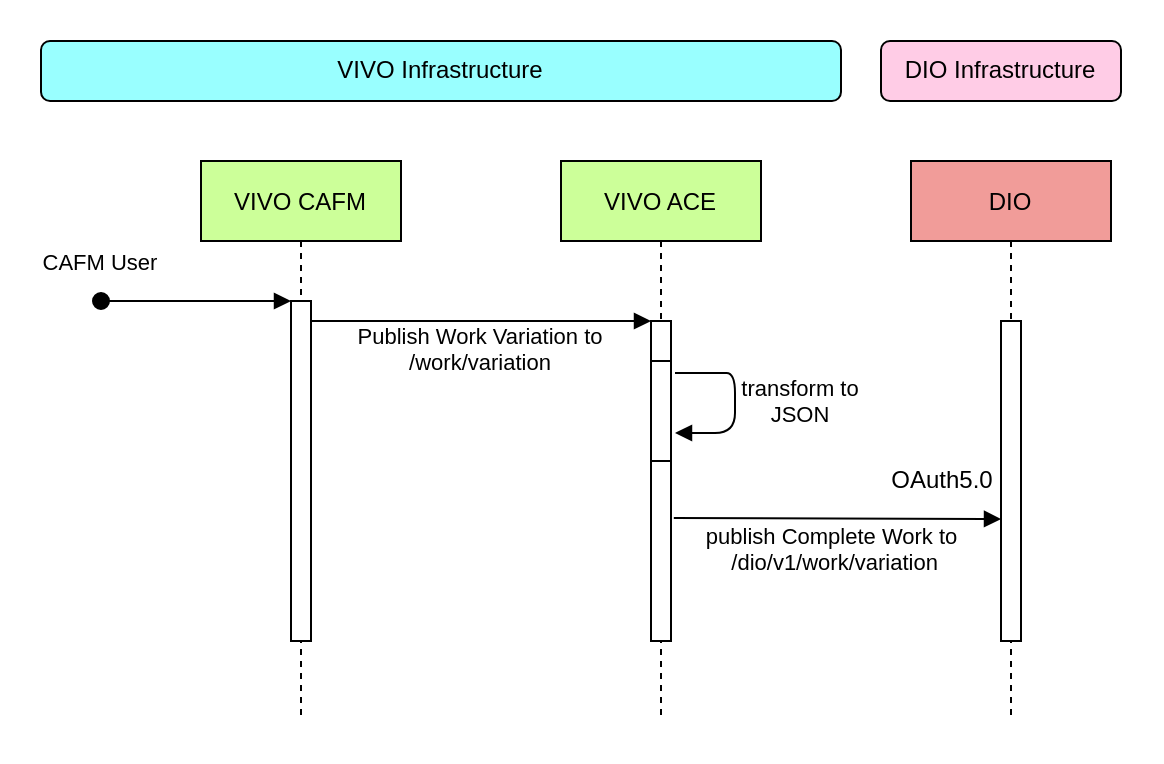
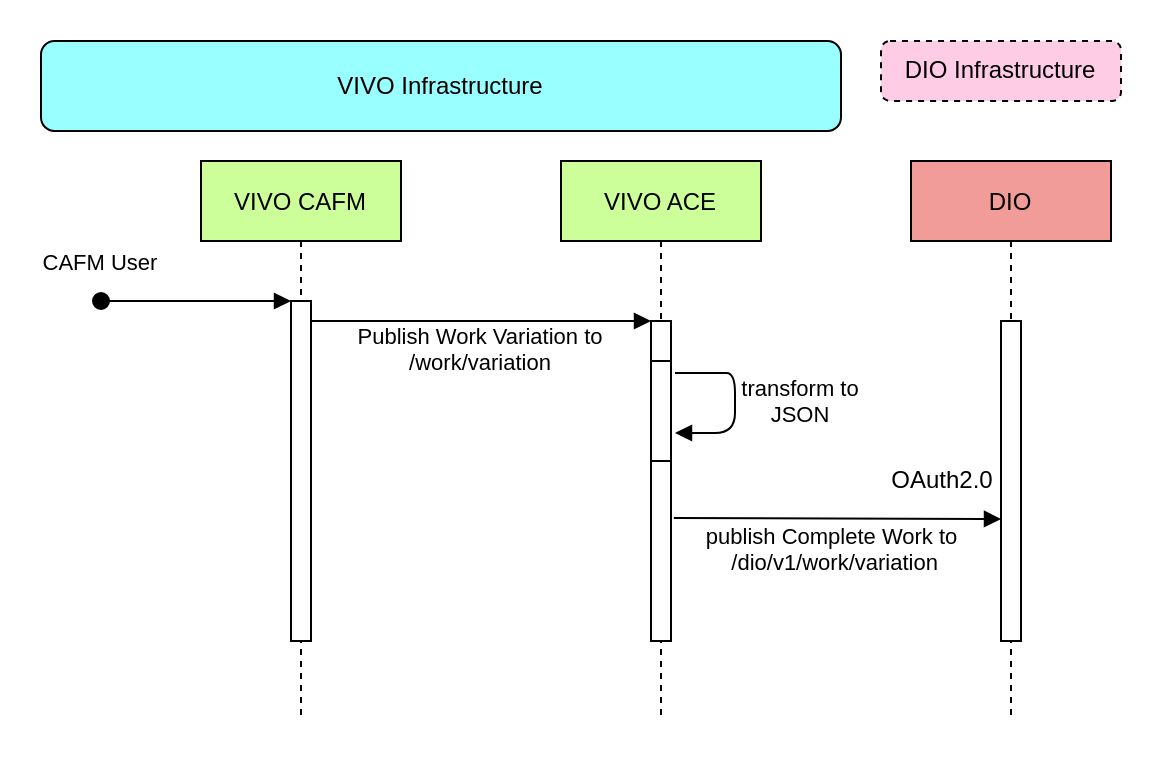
  <mxCell id="0" />
  <mxCell id="1" parent="0" />
  <mxCell id="2" value="VIVO CAFM" style="shape=umlLifeline;perimeter=lifelinePerimeter;container=1;collapsible=0;recursiveResize=0;rounded=0;shadow=0;strokeWidth=1;fillColor=#CCFF99;" parent="1" vertex="1"><mxGeometry x="100" y="80" width="100" height="280" as="geometry" /></mxCell>
  <mxCell id="3" value="" style="points=[];perimeter=orthogonalPerimeter;rounded=0;shadow=0;strokeWidth=1;" parent="2" vertex="1"><mxGeometry x="45" y="70" width="10" height="170" as="geometry" /></mxCell>
  <mxCell id="4" value="CAFM User" style="verticalAlign=bottom;startArrow=oval;endArrow=block;startSize=8;shadow=0;strokeWidth=1;" parent="2" target="3" edge="1"><mxGeometry x="-1" y="10" relative="1" as="geometry"><mxPoint x="-50" y="70" as="sourcePoint" /><mxPoint as="offset" /></mxGeometry></mxCell>
  <mxCell id="5" value="VIVO ACE" style="shape=umlLifeline;perimeter=lifelinePerimeter;container=1;collapsible=0;recursiveResize=0;rounded=0;shadow=0;strokeWidth=1;fillColor=#CCFF99;" parent="1" vertex="1"><mxGeometry x="280" y="80" width="100" height="280" as="geometry" /></mxCell>
  <mxCell id="6" value="" style="points=[];perimeter=orthogonalPerimeter;rounded=0;shadow=0;strokeWidth=1;" parent="5" vertex="1"><mxGeometry x="45" y="80" width="10" height="160" as="geometry" /></mxCell>
  <mxCell id="7" value="" style="points=[];perimeter=orthogonalPerimeter;rounded=0;shadow=0;strokeWidth=1;" parent="5" vertex="1"><mxGeometry x="45" y="100" width="10" height="50" as="geometry" /></mxCell>
  <mxCell id="8" value="Publish Work Variation to&#10;/work/variation" style="verticalAlign=bottom;endArrow=block;entryX=0;entryY=0;shadow=0;strokeWidth=1;" parent="1" source="3" target="6" edge="1"><mxGeometry y="-30" relative="1" as="geometry"><mxPoint x="255" y="160" as="sourcePoint" /><mxPoint as="offset" /></mxGeometry></mxCell>
  <mxCell id="9" value="DIO" style="shape=umlLifeline;perimeter=lifelinePerimeter;container=1;collapsible=0;recursiveResize=0;rounded=0;shadow=0;strokeWidth=1;fillColor=#F19C99;" parent="1" vertex="1"><mxGeometry x="455" y="80" width="100" height="280" as="geometry" /></mxCell>
  <mxCell id="10" value="" style="points=[];perimeter=orthogonalPerimeter;rounded=0;shadow=0;strokeWidth=1;" parent="9" vertex="1"><mxGeometry x="45" y="80" width="10" height="160" as="geometry" /></mxCell>
  <mxCell id="11" value="publish Complete Work to &#10;/dio/v1/work/variation" style="verticalAlign=bottom;endArrow=block;shadow=0;strokeWidth=1;exitX=0.564;exitY=0.577;exitDx=0;exitDy=0;exitPerimeter=0;" parent="1" edge="1"><mxGeometry x="-0.005" y="-31" relative="1" as="geometry"><mxPoint x="336.4" y="258.56" as="sourcePoint" /><mxPoint x="500" y="259" as="targetPoint" /><mxPoint as="offset" /></mxGeometry></mxCell>
  <mxCell id="12" value="transform to &#10;JSON" style="verticalAlign=bottom;endArrow=block;shadow=0;strokeWidth=1;" parent="1" edge="1"><mxGeometry x="0.333" y="-33" relative="1" as="geometry"><mxPoint x="337" y="186" as="sourcePoint" /><mxPoint x="337" y="216" as="targetPoint" /><Array as="points"><mxPoint x="350" y="186" /><mxPoint x="367" y="186" /><mxPoint x="367" y="216" /></Array><mxPoint x="33" y="33" as="offset" /></mxGeometry></mxCell>
- <mxCell id="13" value="VIVO Infrastructure" style="rounded=1;whiteSpace=wrap;html=1;fillColor=#99FFFF;" parent="1" vertex="1"><mxGeometry x="20" y="20" width="400" height="30" as="geometry" /></mxCell>
- <mxCell id="14" value="DIO Infrastructure" style="rounded=1;whiteSpace=wrap;html=1;fillColor=#FFCCE6;" parent="1" vertex="1"><mxGeometry x="440" y="20" width="120" height="30" as="geometry" /></mxCell>
- <mxCell id="15" value="OAuth5.0" style="text;html=1;strokeColor=none;fillColor=none;align=center;verticalAlign=middle;whiteSpace=wrap;rounded=0;" parent="1" vertex="1"><mxGeometry x="436" y="230" width="70" height="20" as="geometry" /></mxCell>
+ <mxCell id="13" value="VIVO Infrastructure" style="rounded=1;whiteSpace=wrap;html=1;fillColor=#99FFFF;" parent="1" vertex="1"><mxGeometry x="20" y="20" width="400" height="45" as="geometry" /></mxCell>
+ <mxCell id="14" value="DIO Infrastructure" style="rounded=1;whiteSpace=wrap;html=1;fillColor=#FFCCE6;dashed=1;" parent="1" vertex="1"><mxGeometry x="440" y="20" width="120" height="30" as="geometry" /></mxCell>
+ <mxCell id="15" value="OAuth2.0" style="text;html=1;strokeColor=none;fillColor=none;align=center;verticalAlign=middle;whiteSpace=wrap;rounded=0;" parent="1" vertex="1"><mxGeometry x="436" y="230" width="70" height="20" as="geometry" /></mxCell>
